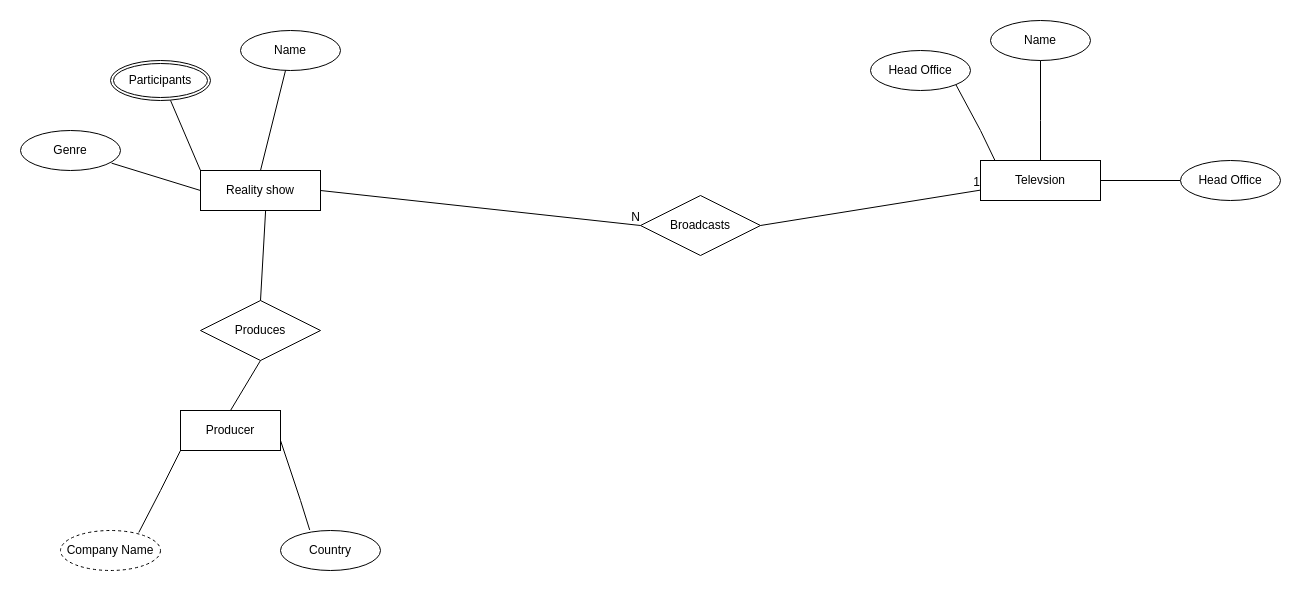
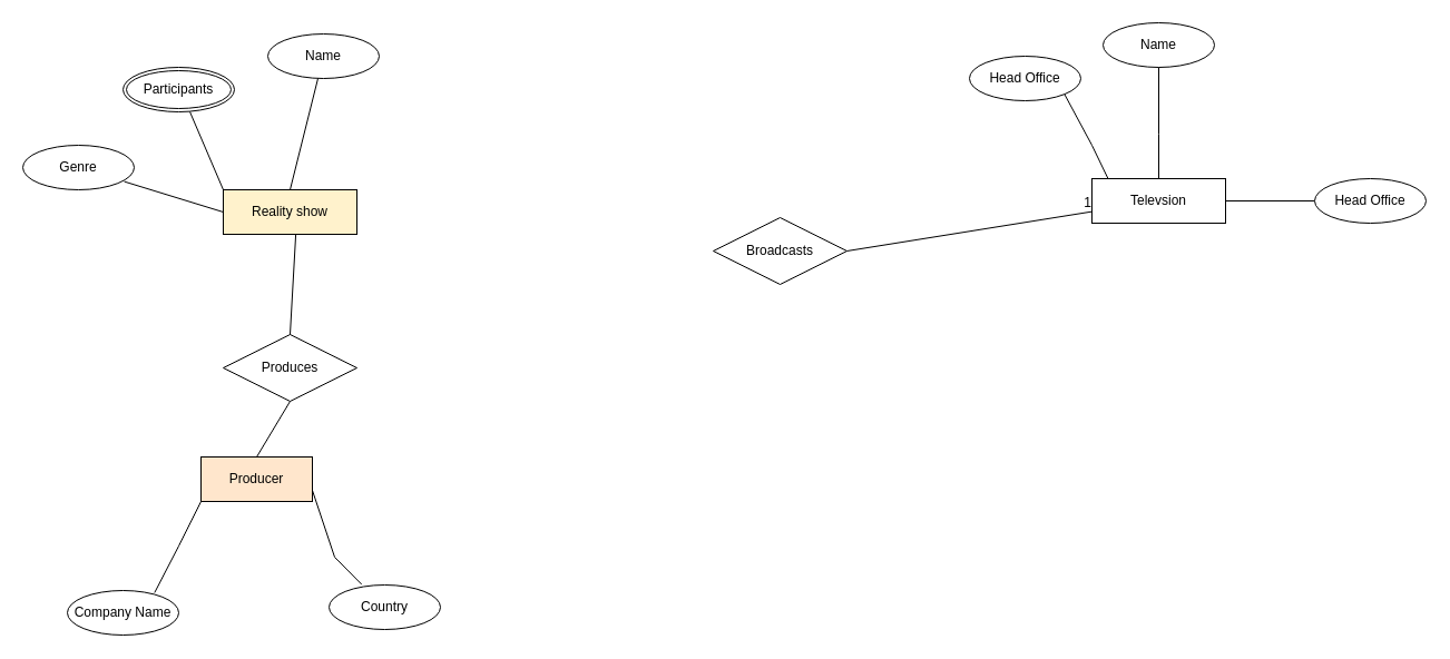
  <mxCell id="0" />
  <mxCell id="1" parent="0" />
- <mxCell id="2" value="Reality show" style="whiteSpace=wrap;html=1;align=center;" vertex="1" parent="1"><mxGeometry x="200" y="170" width="120" height="40" as="geometry" /></mxCell>
+ <mxCell id="2" value="Reality show" style="whiteSpace=wrap;html=1;align=center;fillColor=#fff2cc;" vertex="1" parent="1"><mxGeometry x="200" y="170" width="120" height="40" as="geometry" /></mxCell>
  <mxCell id="3" value="Name" style="ellipse;whiteSpace=wrap;html=1;align=center;" vertex="1" parent="1"><mxGeometry x="240" y="30" width="100" height="40" as="geometry" /></mxCell>
  <mxCell id="4" value="" style="endArrow=none;html=1;rounded=0;exitX=0.5;exitY=0;exitDx=0;exitDy=0;" edge="1" parent="1" source="2" target="3"><mxGeometry relative="1" as="geometry"><mxPoint x="250" y="120" as="sourcePoint" /><mxPoint x="320" y="20" as="targetPoint" /><Array as="points" /></mxGeometry></mxCell>
  <mxCell id="5" value="Televsion" style="whiteSpace=wrap;html=1;align=center;" vertex="1" parent="1"><mxGeometry x="980" y="160" width="120" height="40" as="geometry" /></mxCell>
  <mxCell id="6" value="Name" style="ellipse;whiteSpace=wrap;html=1;align=center;" vertex="1" parent="1"><mxGeometry x="990" y="20" width="100" height="40" as="geometry" /></mxCell>
  <mxCell id="7" value="Head Office" style="ellipse;whiteSpace=wrap;html=1;align=center;" vertex="1" parent="1"><mxGeometry x="1180" y="160" width="100" height="40" as="geometry" /></mxCell>
  <mxCell id="8" value="" style="endArrow=none;html=1;rounded=0;exitX=0.5;exitY=0;exitDx=0;exitDy=0;" edge="1" parent="1" source="5" target="6"><mxGeometry relative="1" as="geometry"><mxPoint x="1000" y="110" as="sourcePoint" /><mxPoint x="1070" y="10" as="targetPoint" /><Array as="points"><mxPoint x="1040" y="120" /></Array></mxGeometry></mxCell>
  <mxCell id="9" value="" style="endArrow=none;html=1;rounded=0;exitX=1;exitY=0.5;exitDx=0;exitDy=0;" edge="1" parent="1" source="5"><mxGeometry relative="1" as="geometry"><mxPoint x="1179.62" y="280" as="sourcePoint" /><mxPoint x="1179.62" y="180" as="targetPoint" /><Array as="points" /></mxGeometry></mxCell>
  <mxCell id="10" value="Participants" style="ellipse;shape=doubleEllipse;margin=3;whiteSpace=wrap;html=1;align=center;" vertex="1" parent="1"><mxGeometry x="110" y="60" width="100" height="40" as="geometry" /></mxCell>
  <mxCell id="11" value="" style="endArrow=none;html=1;rounded=0;exitX=0;exitY=0;exitDx=0;exitDy=0;" edge="1" parent="1" source="2"><mxGeometry relative="1" as="geometry"><mxPoint x="144.89" y="200" as="sourcePoint" /><mxPoint x="170.001" y="99.904" as="targetPoint" /><Array as="points" /></mxGeometry></mxCell>
  <mxCell id="12" value="Produces" style="shape=rhombus;perimeter=rhombusPerimeter;whiteSpace=wrap;html=1;align=center;" vertex="1" parent="1"><mxGeometry x="200" y="300" width="120" height="60" as="geometry" /></mxCell>
  <mxCell id="13" value="" style="endArrow=none;html=1;rounded=0;exitX=0.5;exitY=0;exitDx=0;exitDy=0;" edge="1" parent="1" source="12"><mxGeometry relative="1" as="geometry"><mxPoint x="240" y="310.1" as="sourcePoint" /><mxPoint x="265.111" y="210.004" as="targetPoint" /><Array as="points" /></mxGeometry></mxCell>
  <mxCell id="14" value="" style="endArrow=none;html=1;rounded=0;" edge="1" parent="1"><mxGeometry relative="1" as="geometry"><mxPoint x="230" y="410" as="sourcePoint" /><mxPoint x="260" y="360" as="targetPoint" /><Array as="points"><mxPoint x="230" y="410" /></Array></mxGeometry></mxCell>
- <mxCell id="15" value="Producer" style="whiteSpace=wrap;html=1;align=center;" vertex="1" parent="1"><mxGeometry x="180" y="410" width="100" height="40" as="geometry" /></mxCell>
- <mxCell id="16" value="Company Name" style="ellipse;whiteSpace=wrap;html=1;align=center;dashed=1;" vertex="1" parent="1"><mxGeometry x="60" y="530" width="100" height="40" as="geometry" /></mxCell>
- <mxCell id="17" value="Country" style="ellipse;whiteSpace=wrap;html=1;align=center;" vertex="1" parent="1"><mxGeometry x="280" y="530" width="100" height="40" as="geometry" /></mxCell>
+ <mxCell id="15" value="Producer" style="whiteSpace=wrap;html=1;align=center;fillColor=#ffe6cc;" vertex="1" parent="1"><mxGeometry x="180" y="410" width="100" height="40" as="geometry" /></mxCell>
+ <mxCell id="16" value="Company Name" style="ellipse;whiteSpace=wrap;html=1;align=center;" vertex="1" parent="1"><mxGeometry x="60" y="530" width="100" height="40" as="geometry" /></mxCell>
+ <mxCell id="17" value="Country" style="ellipse;whiteSpace=wrap;html=1;align=center;" vertex="1" parent="1"><mxGeometry x="295" y="525" width="100" height="40" as="geometry" /></mxCell>
  <mxCell id="18" value="" style="endArrow=none;html=1;rounded=0;exitX=0.783;exitY=0.049;exitDx=0;exitDy=0;exitPerimeter=0;" edge="1" parent="1" source="16"><mxGeometry relative="1" as="geometry"><mxPoint x="174.89" y="540" as="sourcePoint" /><mxPoint x="180.001" y="450.004" as="targetPoint" /><Array as="points"><mxPoint x="160" y="490" /></Array></mxGeometry></mxCell>
  <mxCell id="19" value="" style="endArrow=none;html=1;rounded=0;exitX=0.292;exitY=-0.014;exitDx=0;exitDy=0;exitPerimeter=0;" edge="1" parent="1" source="17"><mxGeometry relative="1" as="geometry"><mxPoint x="274.89" y="530" as="sourcePoint" /><mxPoint x="280.001" y="440.004" as="targetPoint" /><Array as="points"><mxPoint x="300" y="500" /></Array></mxGeometry></mxCell>
  <mxCell id="20" value="Head Office" style="ellipse;whiteSpace=wrap;html=1;align=center;" vertex="1" parent="1"><mxGeometry x="870" y="50" width="100" height="40" as="geometry" /></mxCell>
  <mxCell id="21" value="" style="endArrow=none;html=1;rounded=0;exitX=0.122;exitY=0.008;exitDx=0;exitDy=0;entryX=1;entryY=1;entryDx=0;entryDy=0;exitPerimeter=0;" edge="1" parent="1" source="5" target="20"><mxGeometry relative="1" as="geometry"><mxPoint x="1050" y="170" as="sourcePoint" /><mxPoint x="1050" y="70" as="targetPoint" /><Array as="points"><mxPoint x="980" y="130" /></Array></mxGeometry></mxCell>
  <mxCell id="22" value="Broadcasts" style="shape=rhombus;perimeter=rhombusPerimeter;whiteSpace=wrap;html=1;align=center;" vertex="1" parent="1"><mxGeometry x="640" y="195" width="120" height="60" as="geometry" /></mxCell>
  <mxCell id="23" value="Genre&lt;span style=&quot;color: rgba(0, 0, 0, 0); font-family: monospace; font-size: 0px; text-align: start;&quot;&gt;%3CmxGraphModel%3E%3Croot%3E%3CmxCell%20id%3D%220%22%2F%3E%3CmxCell%20id%3D%221%22%20parent%3D%220%22%2F%3E%3CmxCell%20id%3D%222%22%20value%3D%22Name%22%20style%3D%22ellipse%3BwhiteSpace%3Dwrap%3Bhtml%3D1%3Balign%3Dcenter%3B%22%20vertex%3D%221%22%20parent%3D%221%22%3E%3CmxGeometry%20x%3D%22490%22%20y%3D%22300%22%20width%3D%22100%22%20height%3D%2240%22%20as%3D%22geometry%22%2F%3E%3C%2FmxCell%3E%3C%2Froot%3E%3C%2FmxGraphModel%3E&lt;/span&gt;&lt;span style=&quot;color: rgba(0, 0, 0, 0); font-family: monospace; font-size: 0px; text-align: start;&quot;&gt;%3CmxGraphModel%3E%3Croot%3E%3CmxCell%20id%3D%220%22%2F%3E%3CmxCell%20id%3D%221%22%20parent%3D%220%22%2F%3E%3CmxCell%20id%3D%222%22%20value%3D%22Name%22%20style%3D%22ellipse%3BwhiteSpace%3Dwrap%3Bhtml%3D1%3Balign%3Dcenter%3B%22%20vertex%3D%221%22%20parent%3D%221%22%3E%3CmxGeometry%20x%3D%22490%22%20y%3D%22300%22%20width%3D%22100%22%20height%3D%2240%22%20as%3D%22geometry%22%2F%3E%3C%2FmxCell%3E%3C%2Froot%3E%3C%2FmxGraphModel%3E&lt;/span&gt;&lt;span style=&quot;color: rgba(0, 0, 0, 0); font-family: monospace; font-size: 0px; text-align: start;&quot;&gt;%3CmxGraphModel%3E%3Croot%3E%3CmxCell%20id%3D%220%22%2F%3E%3CmxCell%20id%3D%221%22%20parent%3D%220%22%2F%3E%3CmxCell%20id%3D%222%22%20value%3D%22Name%22%20style%3D%22ellipse%3BwhiteSpace%3Dwrap%3Bhtml%3D1%3Balign%3Dcenter%3B%22%20vertex%3D%221%22%20parent%3D%221%22%3E%3CmxGeometry%20x%3D%22490%22%20y%3D%22300%22%20width%3D%22100%22%20height%3D%2240%22%20as%3D%22geometry%22%2F%3E%3C%2FmxCell%3E%3C%2Froot%3E%3C%2FmxGraphModel%3E&lt;/span&gt;&lt;span style=&quot;color: rgba(0, 0, 0, 0); font-family: monospace; font-size: 0px; text-align: start;&quot;&gt;%3CmxGraphModel%3E%3Croot%3E%3CmxCell%20id%3D%220%22%2F%3E%3CmxCell%20id%3D%221%22%20parent%3D%220%22%2F%3E%3CmxCell%20id%3D%222%22%20value%3D%22Name%22%20style%3D%22ellipse%3BwhiteSpace%3Dwrap%3Bhtml%3D1%3Balign%3Dcenter%3B%22%20vertex%3D%221%22%20parent%3D%221%22%3E%3CmxGeometry%20x%3D%22490%22%20y%3D%22300%22%20width%3D%22100%22%20height%3D%2240%22%20as%3D%22geometry%22%2F%3E%3C%2FmxCell%3E%3C%2Froot%3E%3C%2FmxGraphModel%3E&lt;/span&gt;" style="ellipse;whiteSpace=wrap;html=1;align=center;" vertex="1" parent="1"><mxGeometry x="20" y="130" width="100" height="40" as="geometry" /></mxCell>
  <mxCell id="24" value="" style="endArrow=none;html=1;rounded=0;entryX=0;entryY=0.5;entryDx=0;entryDy=0;exitX=0.911;exitY=0.816;exitDx=0;exitDy=0;exitPerimeter=0;" edge="1" parent="1" source="23" target="2"><mxGeometry relative="1" as="geometry"><mxPoint x="100" y="160" as="sourcePoint" /><mxPoint x="260" y="160" as="targetPoint" /></mxGeometry></mxCell>
- <mxCell id="25" value="" style="endArrow=none;html=1;rounded=0;exitX=1;exitY=0.5;exitDx=0;exitDy=0;entryX=0;entryY=0.5;entryDx=0;entryDy=0;" edge="1" parent="1" source="2" target="22"><mxGeometry relative="1" as="geometry"><mxPoint x="560" y="210" as="sourcePoint" /><mxPoint x="720" y="210" as="targetPoint" /></mxGeometry></mxCell>
- <mxCell id="26" value="N" style="resizable=0;html=1;align=right;verticalAlign=bottom;" connectable="0" vertex="1" parent="25"><mxGeometry x="1" relative="1" as="geometry" /></mxCell>
  <mxCell id="27" value="" style="endArrow=none;html=1;rounded=0;exitX=1;exitY=0.5;exitDx=0;exitDy=0;" edge="1" parent="1" source="22"><mxGeometry relative="1" as="geometry"><mxPoint x="820" y="189.62" as="sourcePoint" /><mxPoint x="980" y="189.62" as="targetPoint" /></mxGeometry></mxCell>
  <mxCell id="28" value="1" style="resizable=0;html=1;align=right;verticalAlign=bottom;" connectable="0" vertex="1" parent="27"><mxGeometry x="1" relative="1" as="geometry" /></mxCell>
